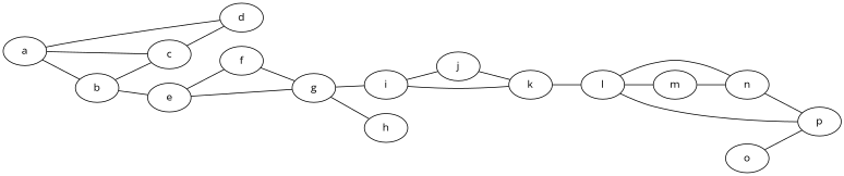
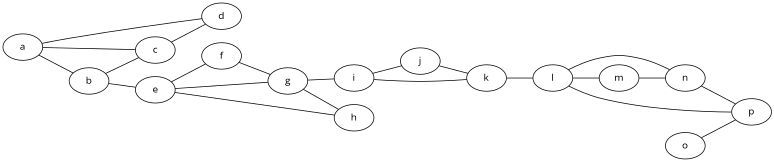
  strict graph {
    fontname="Open Sans"
    rankdir=LR
    node [fontname="Open Sans"]
    edge [fontname="Open Sans"]
    a
    b
    c
    e
    d
    f
    g
    h
    i
    j
    k
    l
    m
    n
    p
    o
    a -- b
    a -- c
    b -- c
    b -- e
    c -- d
    e -- f
    e -- g
    d -- a
    f -- g
    g -- h
    g -- i
+   h -- e
    i -- j
    i -- k
    j -- k
    k -- l
    l -- m
    m -- n
    n -- l
    n -- p
    p -- l
    o -- p
  }
